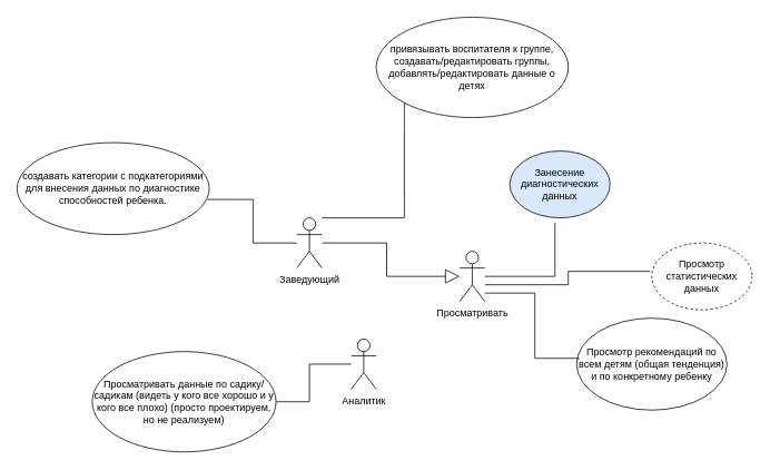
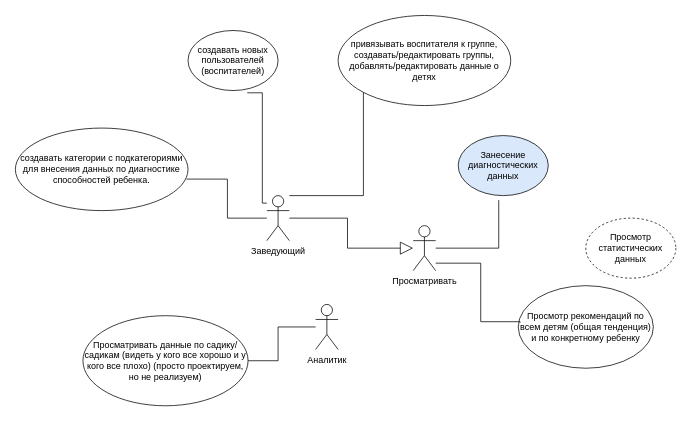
  <mxCell id="0" />
  <mxCell id="1" parent="0" />
  <mxCell id="2" value="Просматривать&lt;br&gt;" style="shape=umlActor;verticalLabelPosition=bottom;verticalAlign=top;html=1;outlineConnect=0;" vertex="1" parent="1"><mxGeometry x="550" y="300" width="30" height="60" as="geometry" /></mxCell>
  <mxCell id="3" style="edgeStyle=orthogonalEdgeStyle;rounded=0;orthogonalLoop=1;jettySize=auto;html=1;endArrow=block;endFill=0;strokeWidth=1;endSize=15;" edge="1" parent="1" source="4" target="2"><mxGeometry relative="1" as="geometry" /></mxCell>
  <mxCell id="4" value="Заведующий" style="shape=umlActor;verticalLabelPosition=bottom;verticalAlign=top;html=1;outlineConnect=0;" vertex="1" parent="1"><mxGeometry x="355" y="260" width="30" height="60" as="geometry" /></mxCell>
  <mxCell id="5" style="edgeStyle=orthogonalEdgeStyle;rounded=0;orthogonalLoop=1;jettySize=auto;html=1;entryX=1;entryY=0.5;entryDx=0;entryDy=0;endArrow=none;endFill=0;" edge="1" parent="1" source="6" target="13"><mxGeometry relative="1" as="geometry"><Array as="points"><mxPoint x="370" y="435" /><mxPoint x="370" y="480" /></Array></mxGeometry></mxCell>
  <mxCell id="6" value="Аналитик" style="shape=umlActor;verticalLabelPosition=bottom;verticalAlign=top;html=1;outlineConnect=0;" vertex="1" parent="1"><mxGeometry x="420" y="405" width="30" height="60" as="geometry" /></mxCell>
  <mxCell id="7" value="Занесение диагностических данных&lt;span id=&quot;docs-internal-guid-be80db90-7fff-91f7-a101-12ac5c9e512a&quot;&gt;&lt;/span&gt;" style="ellipse;whiteSpace=wrap;html=1;fillColor=#dae8fc;" vertex="1" parent="1"><mxGeometry x="610" y="180" width="120" height="80" as="geometry" /></mxCell>
  <mxCell id="8" value="&lt;span id=&quot;docs-internal-guid-c7cb89db-7fff-e1ce-dc0b-c8b7a03903e0&quot;&gt;&lt;/span&gt;&lt;span id=&quot;docs-internal-guid-c7cb89db-7fff-e1ce-dc0b-c8b7a03903e0&quot;&gt;&lt;/span&gt;Просмотр рекомендаций по всем детям (общая тенденция) и по конкретному ребенку" style="ellipse;whiteSpace=wrap;html=1;" vertex="1" parent="1"><mxGeometry x="690" y="380" width="180" height="110" as="geometry" /></mxCell>
  <mxCell id="9" value="Просмотр статистических данных&lt;span id=&quot;docs-internal-guid-be80db90-7fff-91f7-a101-12ac5c9e512a&quot;&gt;&lt;/span&gt;" style="ellipse;whiteSpace=wrap;html=1;dashed=1;" vertex="1" parent="1"><mxGeometry x="780" y="290" width="120" height="80" as="geometry" /></mxCell>
+ <mxCell id="10" value="создавать новых пользователей (воспитателей)&lt;span id=&quot;docs-internal-guid-be80db90-7fff-91f7-a101-12ac5c9e512a&quot;&gt;&lt;/span&gt;" style="ellipse;whiteSpace=wrap;html=1;" vertex="1" parent="1"><mxGeometry x="250" y="40" width="120" height="80" as="geometry" /></mxCell>
  <mxCell id="11" value="привязывать воспитателя к группе, создавать/редактировать группы, добавлять/редактировать данные о детях&lt;span id=&quot;docs-internal-guid-be80db90-7fff-91f7-a101-12ac5c9e512a&quot;&gt;&lt;/span&gt;" style="ellipse;whiteSpace=wrap;html=1;" vertex="1" parent="1"><mxGeometry x="450" y="20" width="230" height="120" as="geometry" /></mxCell>
  <mxCell id="12" value="создавать категории с подкатегориями для внесения данных по диагностике способностей ребенка.&lt;span id=&quot;docs-internal-guid-be80db90-7fff-91f7-a101-12ac5c9e512a&quot;&gt;&lt;/span&gt;" style="ellipse;whiteSpace=wrap;html=1;" vertex="1" parent="1"><mxGeometry x="20" y="170" width="230" height="110" as="geometry" /></mxCell>
  <mxCell id="13" value="Просматривать данные по садику/садикам (видеть у кого все хорошо и у кого все плохо) (просто проектируем, но не реализуем)" style="ellipse;whiteSpace=wrap;html=1;" vertex="1" parent="1"><mxGeometry x="110" y="420" width="220" height="120" as="geometry" /></mxCell>
  <mxCell id="14" style="edgeStyle=orthogonalEdgeStyle;rounded=0;orthogonalLoop=1;jettySize=auto;html=1;endArrow=none;endFill=0;entryX=0.45;entryY=1.075;entryDx=0;entryDy=0;entryPerimeter=0;" edge="1" parent="1" source="2" target="7"><mxGeometry relative="1" as="geometry"><mxPoint x="620" y="520" as="sourcePoint" /><mxPoint x="765" y="420" as="targetPoint" /></mxGeometry></mxCell>
- <mxCell id="15" style="edgeStyle=orthogonalEdgeStyle;rounded=0;orthogonalLoop=1;jettySize=auto;html=1;endArrow=none;endFill=0;entryX=-0.017;entryY=0.425;entryDx=0;entryDy=0;entryPerimeter=0;" edge="1" parent="1" source="2" target="9"><mxGeometry relative="1" as="geometry"><mxPoint x="590" y="340" as="sourcePoint" /><mxPoint x="674" y="276" as="targetPoint" /><Array as="points"><mxPoint x="680" y="340" /><mxPoint x="680" y="324" /></Array></mxGeometry></mxCell>
  <mxCell id="16" style="edgeStyle=orthogonalEdgeStyle;rounded=0;orthogonalLoop=1;jettySize=auto;html=1;endArrow=none;endFill=0;entryX=0.014;entryY=0.447;entryDx=0;entryDy=0;entryPerimeter=0;" edge="1" parent="1" source="2" target="8"><mxGeometry relative="1" as="geometry"><mxPoint x="600" y="350" as="sourcePoint" /><mxPoint x="684" y="286" as="targetPoint" /><Array as="points"><mxPoint x="640" y="350" /><mxPoint x="640" y="428" /><mxPoint x="693" y="428" /></Array></mxGeometry></mxCell>
  <mxCell id="17" style="edgeStyle=orthogonalEdgeStyle;rounded=0;orthogonalLoop=1;jettySize=auto;html=1;endArrow=none;endFill=0;entryX=0;entryY=1;entryDx=0;entryDy=0;" edge="1" parent="1" source="4" target="11"><mxGeometry relative="1" as="geometry"><mxPoint x="460" y="404" as="sourcePoint" /><mxPoint x="544" y="340" as="targetPoint" /><Array as="points"><mxPoint x="484" y="260" /></Array></mxGeometry></mxCell>
+ <mxCell id="18" style="edgeStyle=orthogonalEdgeStyle;rounded=0;orthogonalLoop=1;jettySize=auto;html=1;endArrow=none;endFill=0;entryX=0.658;entryY=1.038;entryDx=0;entryDy=0;entryPerimeter=0;" edge="1" parent="1" source="4" target="10"><mxGeometry relative="1" as="geometry"><mxPoint x="250" y="270" as="sourcePoint" /><mxPoint x="349" y="132" as="targetPoint" /><Array as="points"><mxPoint x="349" y="270" /><mxPoint x="349" y="123" /></Array></mxGeometry></mxCell>
  <mxCell id="19" style="edgeStyle=orthogonalEdgeStyle;rounded=0;orthogonalLoop=1;jettySize=auto;html=1;endArrow=none;endFill=0;entryX=0.991;entryY=0.618;entryDx=0;entryDy=0;entryPerimeter=0;" edge="1" parent="1" source="4" target="12"><mxGeometry relative="1" as="geometry"><mxPoint x="328.1" y="397" as="sourcePoint" /><mxPoint x="270.03" y="255.01" as="targetPoint" /></mxGeometry></mxCell>
